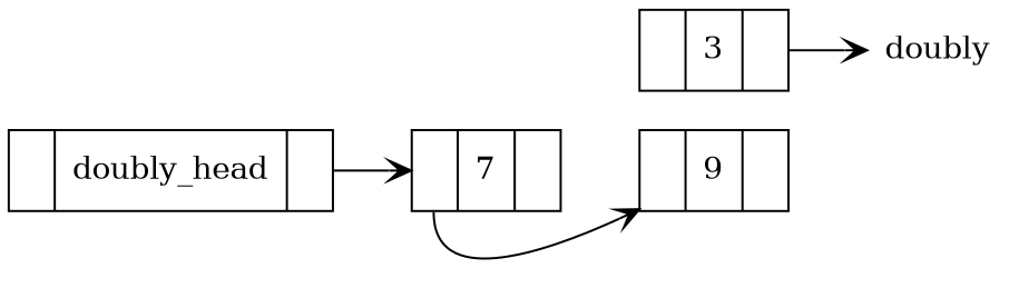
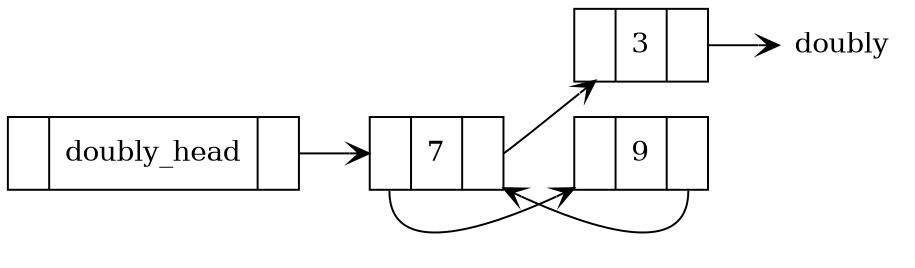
  digraph {
    rankdir=LR
    node [shape=record]
    edge [arrowhead=vee tailclip=false tailport=next]
    n1 [label="{ <prev> | doubly_head | <next>  }"]
    n2 [label="{ <prev> | 7 | <next>  }"]
    n3 [label="{ <prev> | 3 | <next>  }"]
    n4 [label="{ <prev> | 9 | <next>  }"]
    n5 [label=doubly shape=none]
    n1 -> n2
+   n2 -> n3
    n2 -> n4 [tailport=prev]
    n3 -> n5
+   n4 -> n2
  }
